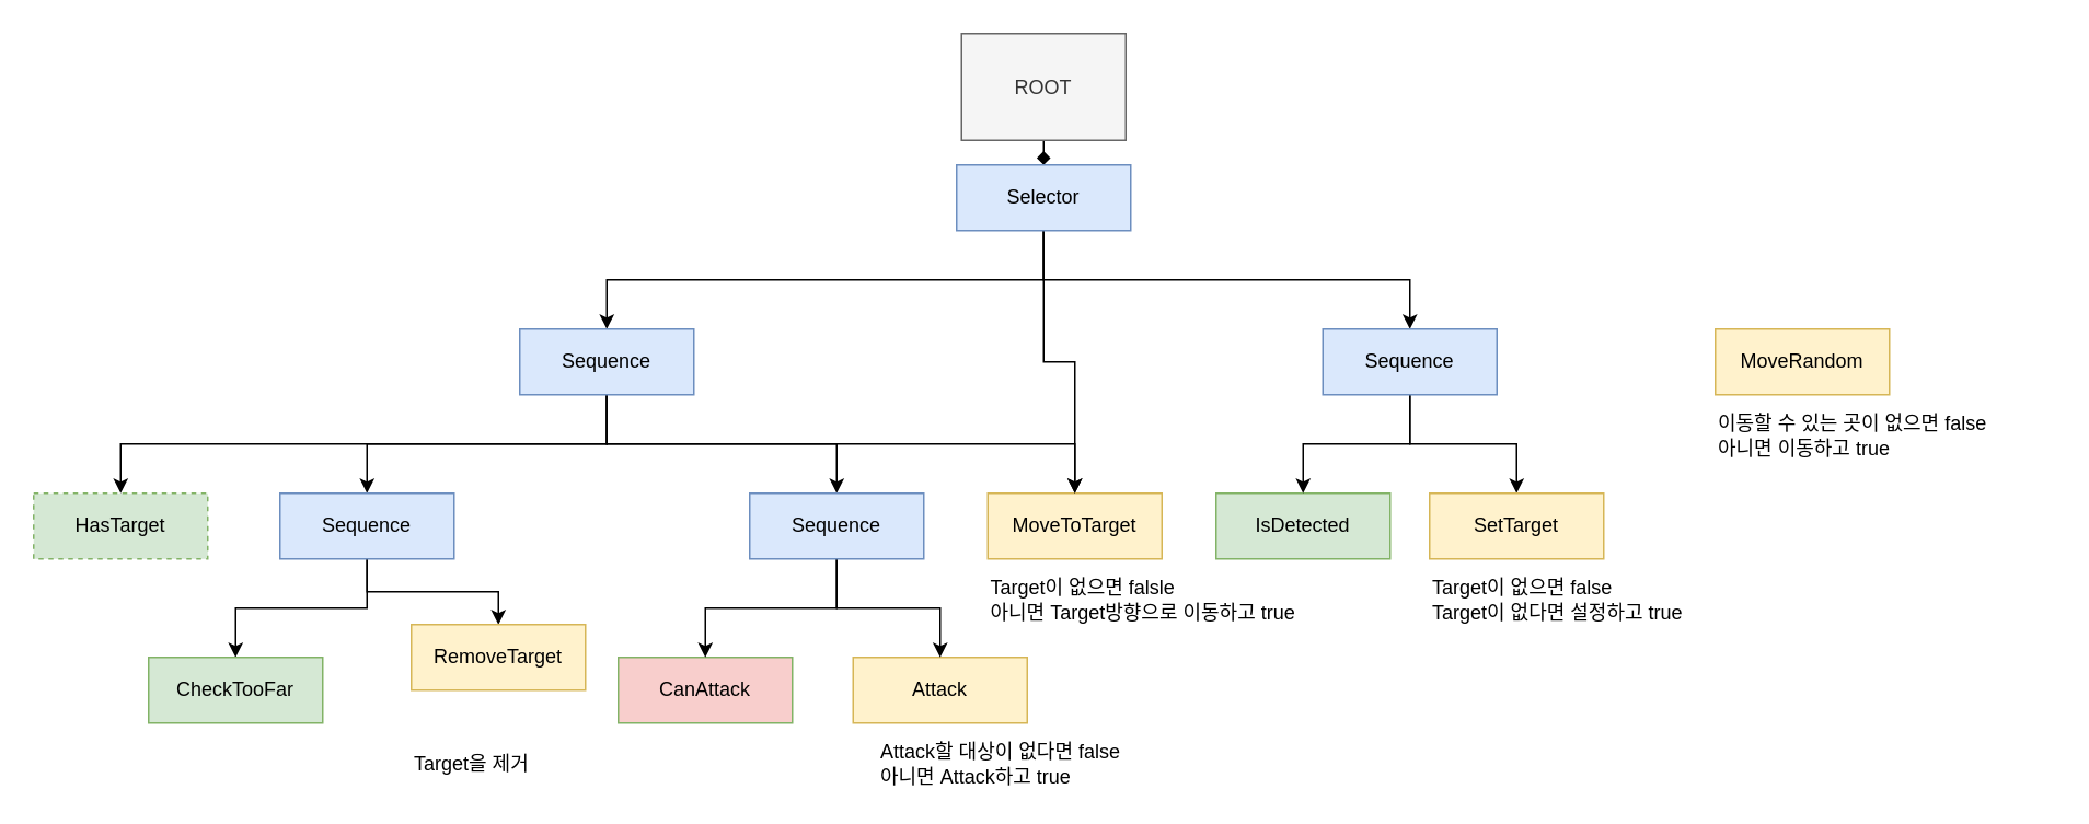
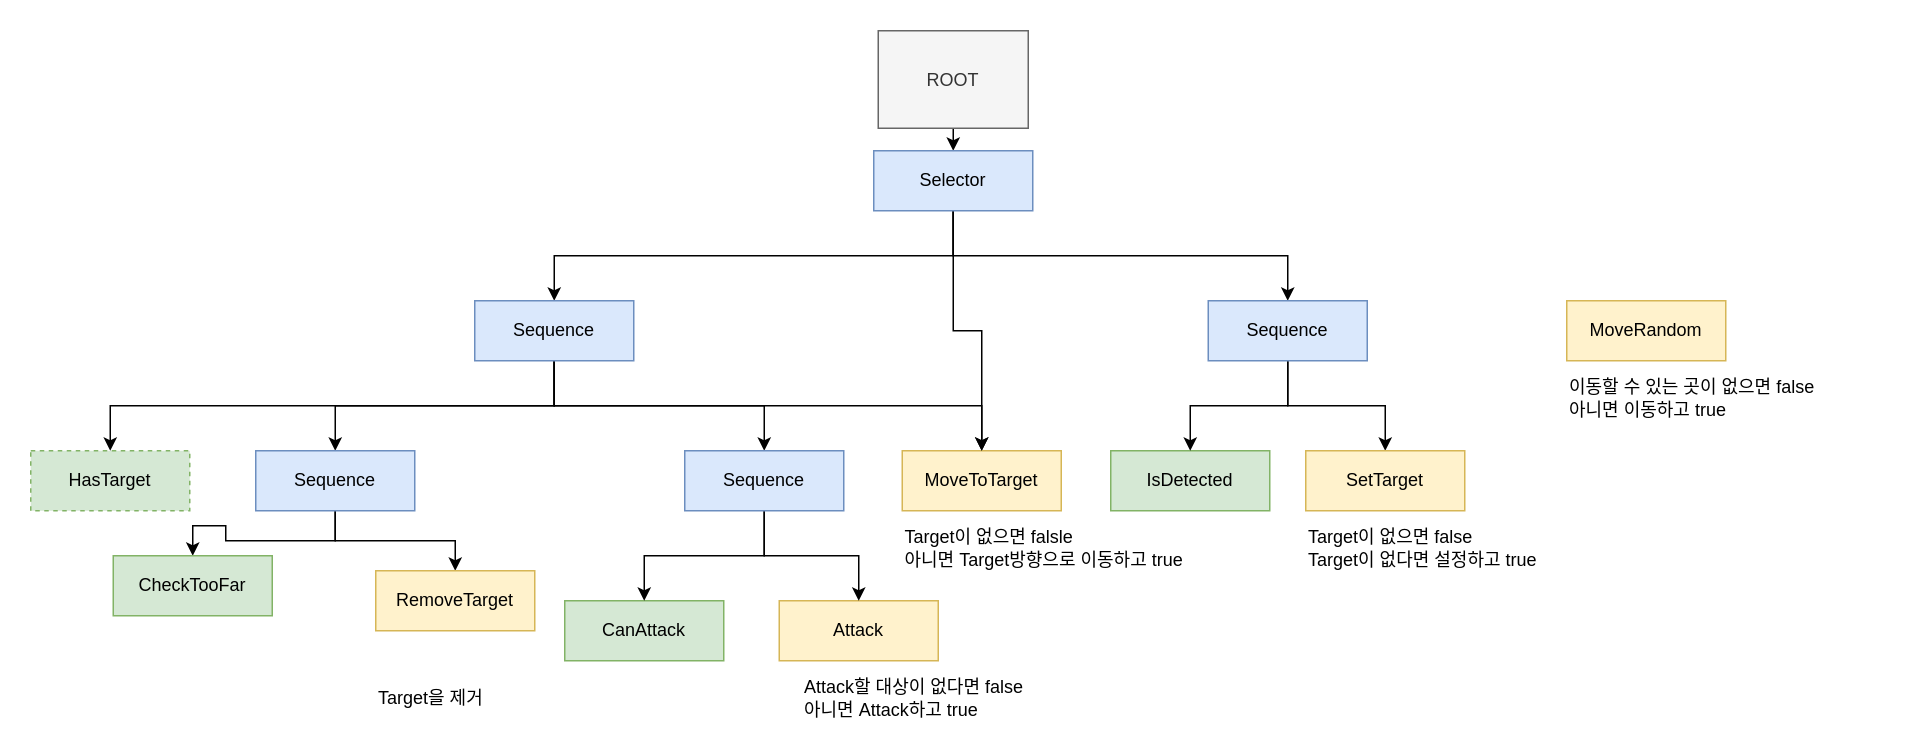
  <mxCell id="0" />
  <mxCell id="1" parent="0" />
- <mxCell id="2" style="edgeStyle=orthogonalEdgeStyle;rounded=0;orthogonalLoop=1;jettySize=auto;html=1;exitX=0.5;exitY=1;exitDx=0;exitDy=0;entryX=0.5;entryY=0;entryDx=0;entryDy=0;endArrow=diamond;" edge="1" parent="1" source="3" target="13"><mxGeometry relative="1" as="geometry" /></mxCell>
+ <mxCell id="2" style="edgeStyle=orthogonalEdgeStyle;rounded=0;orthogonalLoop=1;jettySize=auto;html=1;exitX=0.5;exitY=1;exitDx=0;exitDy=0;entryX=0.5;entryY=0;entryDx=0;entryDy=0;" edge="1" parent="1" source="3" target="13"><mxGeometry relative="1" as="geometry" /></mxCell>
  <mxCell id="3" value="ROOT" style="rounded=0;whiteSpace=wrap;html=1;fillColor=#f5f5f5;fontColor=#333333;strokeColor=#666666;" vertex="1" parent="1"><mxGeometry x="585" y="20" width="100" height="65" as="geometry" /></mxCell>
  <mxCell id="4" value="IsDetected" style="rounded=0;whiteSpace=wrap;html=1;fillColor=#d5e8d4;strokeColor=#82b366;" vertex="1" parent="1"><mxGeometry x="740" y="300" width="106" height="40" as="geometry" /></mxCell>
  <mxCell id="5" value="MoveRandom" style="rounded=0;whiteSpace=wrap;html=1;fillColor=#fff2cc;strokeColor=#d6b656;" vertex="1" parent="1"><mxGeometry x="1044" y="200" width="106" height="40" as="geometry" /></mxCell>
  <mxCell id="6" value="HasTarget" style="rounded=0;whiteSpace=wrap;html=1;fillColor=#d5e8d4;strokeColor=#82b366;dashed=1;" vertex="1" parent="1"><mxGeometry x="20" y="300" width="106" height="40" as="geometry" /></mxCell>
- <mxCell id="7" value="CanAttack" style="rounded=0;whiteSpace=wrap;html=1;fillColor=#f8cecc;strokeColor=#82b366;" vertex="1" parent="1"><mxGeometry x="376" y="400" width="106" height="40" as="geometry" /></mxCell>
+ <mxCell id="7" value="CanAttack" style="rounded=0;whiteSpace=wrap;html=1;fillColor=#d5e8d4;strokeColor=#82b366;" vertex="1" parent="1"><mxGeometry x="376" y="400" width="106" height="40" as="geometry" /></mxCell>
  <mxCell id="8" value="Attack" style="rounded=0;whiteSpace=wrap;html=1;fillColor=#fff2cc;strokeColor=#d6b656;" vertex="1" parent="1"><mxGeometry x="519" y="400" width="106" height="40" as="geometry" /></mxCell>
  <mxCell id="9" value="MoveToTarget" style="rounded=0;whiteSpace=wrap;html=1;fillColor=#fff2cc;strokeColor=#d6b656;" vertex="1" parent="1"><mxGeometry x="601" y="300" width="106" height="40" as="geometry" /></mxCell>
  <mxCell id="10" style="edgeStyle=orthogonalEdgeStyle;rounded=0;orthogonalLoop=1;jettySize=auto;html=1;exitX=0.5;exitY=1;exitDx=0;exitDy=0;" edge="1" parent="1" source="13" target="9"><mxGeometry relative="1" as="geometry" /></mxCell>
  <mxCell id="11" style="edgeStyle=orthogonalEdgeStyle;rounded=0;orthogonalLoop=1;jettySize=auto;html=1;exitX=0.5;exitY=1;exitDx=0;exitDy=0;" edge="1" parent="1" source="13" target="18"><mxGeometry relative="1" as="geometry" /></mxCell>
  <mxCell id="12" style="edgeStyle=orthogonalEdgeStyle;rounded=0;orthogonalLoop=1;jettySize=auto;html=1;exitX=0.5;exitY=1;exitDx=0;exitDy=0;entryX=0.5;entryY=0;entryDx=0;entryDy=0;" edge="1" parent="1" source="13" target="24"><mxGeometry relative="1" as="geometry" /></mxCell>
  <mxCell id="13" value="Selector" style="rounded=0;whiteSpace=wrap;html=1;fillColor=#dae8fc;strokeColor=#6c8ebf;" vertex="1" parent="1"><mxGeometry x="582" y="100" width="106" height="40" as="geometry" /></mxCell>
  <mxCell id="14" style="edgeStyle=orthogonalEdgeStyle;rounded=0;orthogonalLoop=1;jettySize=auto;html=1;exitX=0.5;exitY=1;exitDx=0;exitDy=0;" edge="1" parent="1" source="18" target="6"><mxGeometry relative="1" as="geometry" /></mxCell>
  <mxCell id="15" style="edgeStyle=orthogonalEdgeStyle;rounded=0;orthogonalLoop=1;jettySize=auto;html=1;exitX=0.5;exitY=1;exitDx=0;exitDy=0;" edge="1" parent="1" source="18" target="21"><mxGeometry relative="1" as="geometry" /></mxCell>
  <mxCell id="16" style="edgeStyle=orthogonalEdgeStyle;rounded=0;orthogonalLoop=1;jettySize=auto;html=1;exitX=0.5;exitY=1;exitDx=0;exitDy=0;" edge="1" parent="1" source="18" target="9"><mxGeometry relative="1" as="geometry" /></mxCell>
  <mxCell id="17" style="edgeStyle=orthogonalEdgeStyle;rounded=0;orthogonalLoop=1;jettySize=auto;html=1;exitX=0.5;exitY=1;exitDx=0;exitDy=0;" edge="1" parent="1" source="18" target="32"><mxGeometry relative="1" as="geometry" /></mxCell>
  <mxCell id="18" value="Sequence" style="rounded=0;whiteSpace=wrap;html=1;fillColor=#dae8fc;strokeColor=#6c8ebf;" vertex="1" parent="1"><mxGeometry x="316" y="200" width="106" height="40" as="geometry" /></mxCell>
  <mxCell id="19" style="edgeStyle=orthogonalEdgeStyle;rounded=0;orthogonalLoop=1;jettySize=auto;html=1;exitX=0.5;exitY=1;exitDx=0;exitDy=0;" edge="1" parent="1" source="21" target="7"><mxGeometry relative="1" as="geometry" /></mxCell>
  <mxCell id="20" style="edgeStyle=orthogonalEdgeStyle;rounded=0;orthogonalLoop=1;jettySize=auto;html=1;exitX=0.5;exitY=1;exitDx=0;exitDy=0;" edge="1" parent="1" source="21" target="8"><mxGeometry relative="1" as="geometry" /></mxCell>
  <mxCell id="21" value="Sequence" style="rounded=0;whiteSpace=wrap;html=1;fillColor=#dae8fc;strokeColor=#6c8ebf;" vertex="1" parent="1"><mxGeometry x="456" y="300" width="106" height="40" as="geometry" /></mxCell>
  <mxCell id="22" style="edgeStyle=orthogonalEdgeStyle;rounded=0;orthogonalLoop=1;jettySize=auto;html=1;exitX=0.5;exitY=1;exitDx=0;exitDy=0;" edge="1" parent="1" source="24" target="4"><mxGeometry relative="1" as="geometry" /></mxCell>
  <mxCell id="23" style="edgeStyle=orthogonalEdgeStyle;rounded=0;orthogonalLoop=1;jettySize=auto;html=1;exitX=0.5;exitY=1;exitDx=0;exitDy=0;" edge="1" parent="1" source="24" target="25"><mxGeometry relative="1" as="geometry" /></mxCell>
  <mxCell id="24" value="Sequence" style="rounded=0;whiteSpace=wrap;html=1;fillColor=#dae8fc;strokeColor=#6c8ebf;" vertex="1" parent="1"><mxGeometry x="805" y="200" width="106" height="40" as="geometry" /></mxCell>
  <mxCell id="25" value="SetTarget" style="rounded=0;whiteSpace=wrap;html=1;fillColor=#fff2cc;strokeColor=#d6b656;" vertex="1" parent="1"><mxGeometry x="870" y="300" width="106" height="40" as="geometry" /></mxCell>
  <mxCell id="26" value="Attack할 대상이 없다면 false&lt;div&gt;아니면 Attack하고 true&lt;/div&gt;" style="text;html=1;align=left;verticalAlign=middle;whiteSpace=wrap;rounded=0;" vertex="1" parent="1"><mxGeometry x="534" y="450" width="206" height="30" as="geometry" /></mxCell>
  <mxCell id="27" value="Target이 없으면 falsle&lt;div&gt;아니면 Target방향으로 이동하고 true&lt;/div&gt;" style="text;html=1;align=left;verticalAlign=middle;whiteSpace=wrap;rounded=0;" vertex="1" parent="1"><mxGeometry x="601" y="350" width="206" height="30" as="geometry" /></mxCell>
  <mxCell id="28" value="&lt;div&gt;Target이 없으면 false&lt;/div&gt;Target이 없다면 설정하고 true" style="text;html=1;align=left;verticalAlign=middle;whiteSpace=wrap;rounded=0;" vertex="1" parent="1"><mxGeometry x="870" y="350" width="206" height="30" as="geometry" /></mxCell>
  <mxCell id="29" value="이동할 수 있는 곳이 없으면 false&lt;div&gt;아니면 이동하고 true&lt;/div&gt;" style="text;html=1;align=left;verticalAlign=middle;whiteSpace=wrap;rounded=0;" vertex="1" parent="1"><mxGeometry x="1044" y="250" width="206" height="30" as="geometry" /></mxCell>
  <mxCell id="30" style="edgeStyle=orthogonalEdgeStyle;rounded=0;orthogonalLoop=1;jettySize=auto;html=1;exitX=0.5;exitY=1;exitDx=0;exitDy=0;" edge="1" parent="1" source="32" target="33"><mxGeometry relative="1" as="geometry" /></mxCell>
  <mxCell id="31" style="edgeStyle=orthogonalEdgeStyle;rounded=0;orthogonalLoop=1;jettySize=auto;html=1;exitX=0.5;exitY=1;exitDx=0;exitDy=0;" edge="1" parent="1" source="32" target="34"><mxGeometry relative="1" as="geometry" /></mxCell>
  <mxCell id="32" value="Sequence" style="rounded=0;whiteSpace=wrap;html=1;fillColor=#dae8fc;strokeColor=#6c8ebf;" vertex="1" parent="1"><mxGeometry x="170" y="300" width="106" height="40" as="geometry" /></mxCell>
- <mxCell id="33" value="CheckTooFar" style="rounded=0;whiteSpace=wrap;html=1;fillColor=#d5e8d4;strokeColor=#82b366;" vertex="1" parent="1"><mxGeometry x="90" y="400" width="106" height="40" as="geometry" /></mxCell>
+ <mxCell id="33" value="CheckTooFar" style="rounded=0;whiteSpace=wrap;html=1;fillColor=#d5e8d4;strokeColor=#82b366;" vertex="1" parent="1"><mxGeometry x="75" y="370" width="106" height="40" as="geometry" /></mxCell>
  <mxCell id="34" value="RemoveTarget" style="rounded=0;whiteSpace=wrap;html=1;fillColor=#fff2cc;strokeColor=#d6b656;" vertex="1" parent="1"><mxGeometry x="250" y="380" width="106" height="40" as="geometry" /></mxCell>
  <mxCell id="35" value="Target을 제거" style="text;html=1;align=left;verticalAlign=middle;whiteSpace=wrap;rounded=0;" vertex="1" parent="1"><mxGeometry x="250" y="450" width="206" height="30" as="geometry" /></mxCell>
